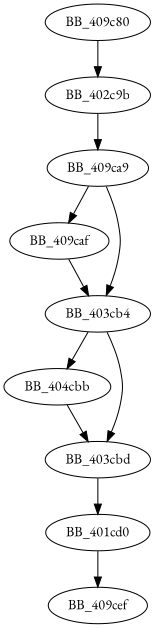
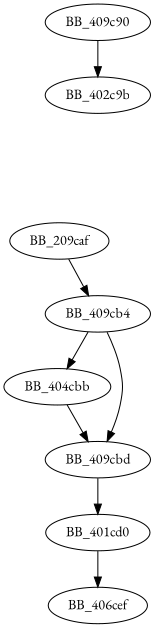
  digraph {
    fontname="EB Garamond"
    node [fontname="EB Garamond"]
    edge [fontname="EB Garamond"]
    n1 [label=BB_402c9b]
-   BB_409c80
-   BB_409ca9
-   BB_409caf
-   BB_409cb4 [label=BB_403cb4]
+   BB_409c80 [label=BB_409c90]
+   BB_409caf [label=BB_209caf]
+   BB_409cb4
    n6 [label=BB_404cbb]
-   BB_409cbd [label=BB_403cbd]
+   BB_409cbd
    n8 [label=BB_401cd0]
-   BB_409cef
-   n1 -> BB_409ca9
+   BB_409cef [label=BB_406cef]
    BB_409c80 -> n1
-   BB_409ca9 -> BB_409caf
-   BB_409ca9 -> BB_409cb4
    BB_409caf -> BB_409cb4
    BB_409cb4 -> n6
    BB_409cb4 -> BB_409cbd
    n6 -> BB_409cbd
    BB_409cbd -> n8
    n8 -> BB_409cef
  }
